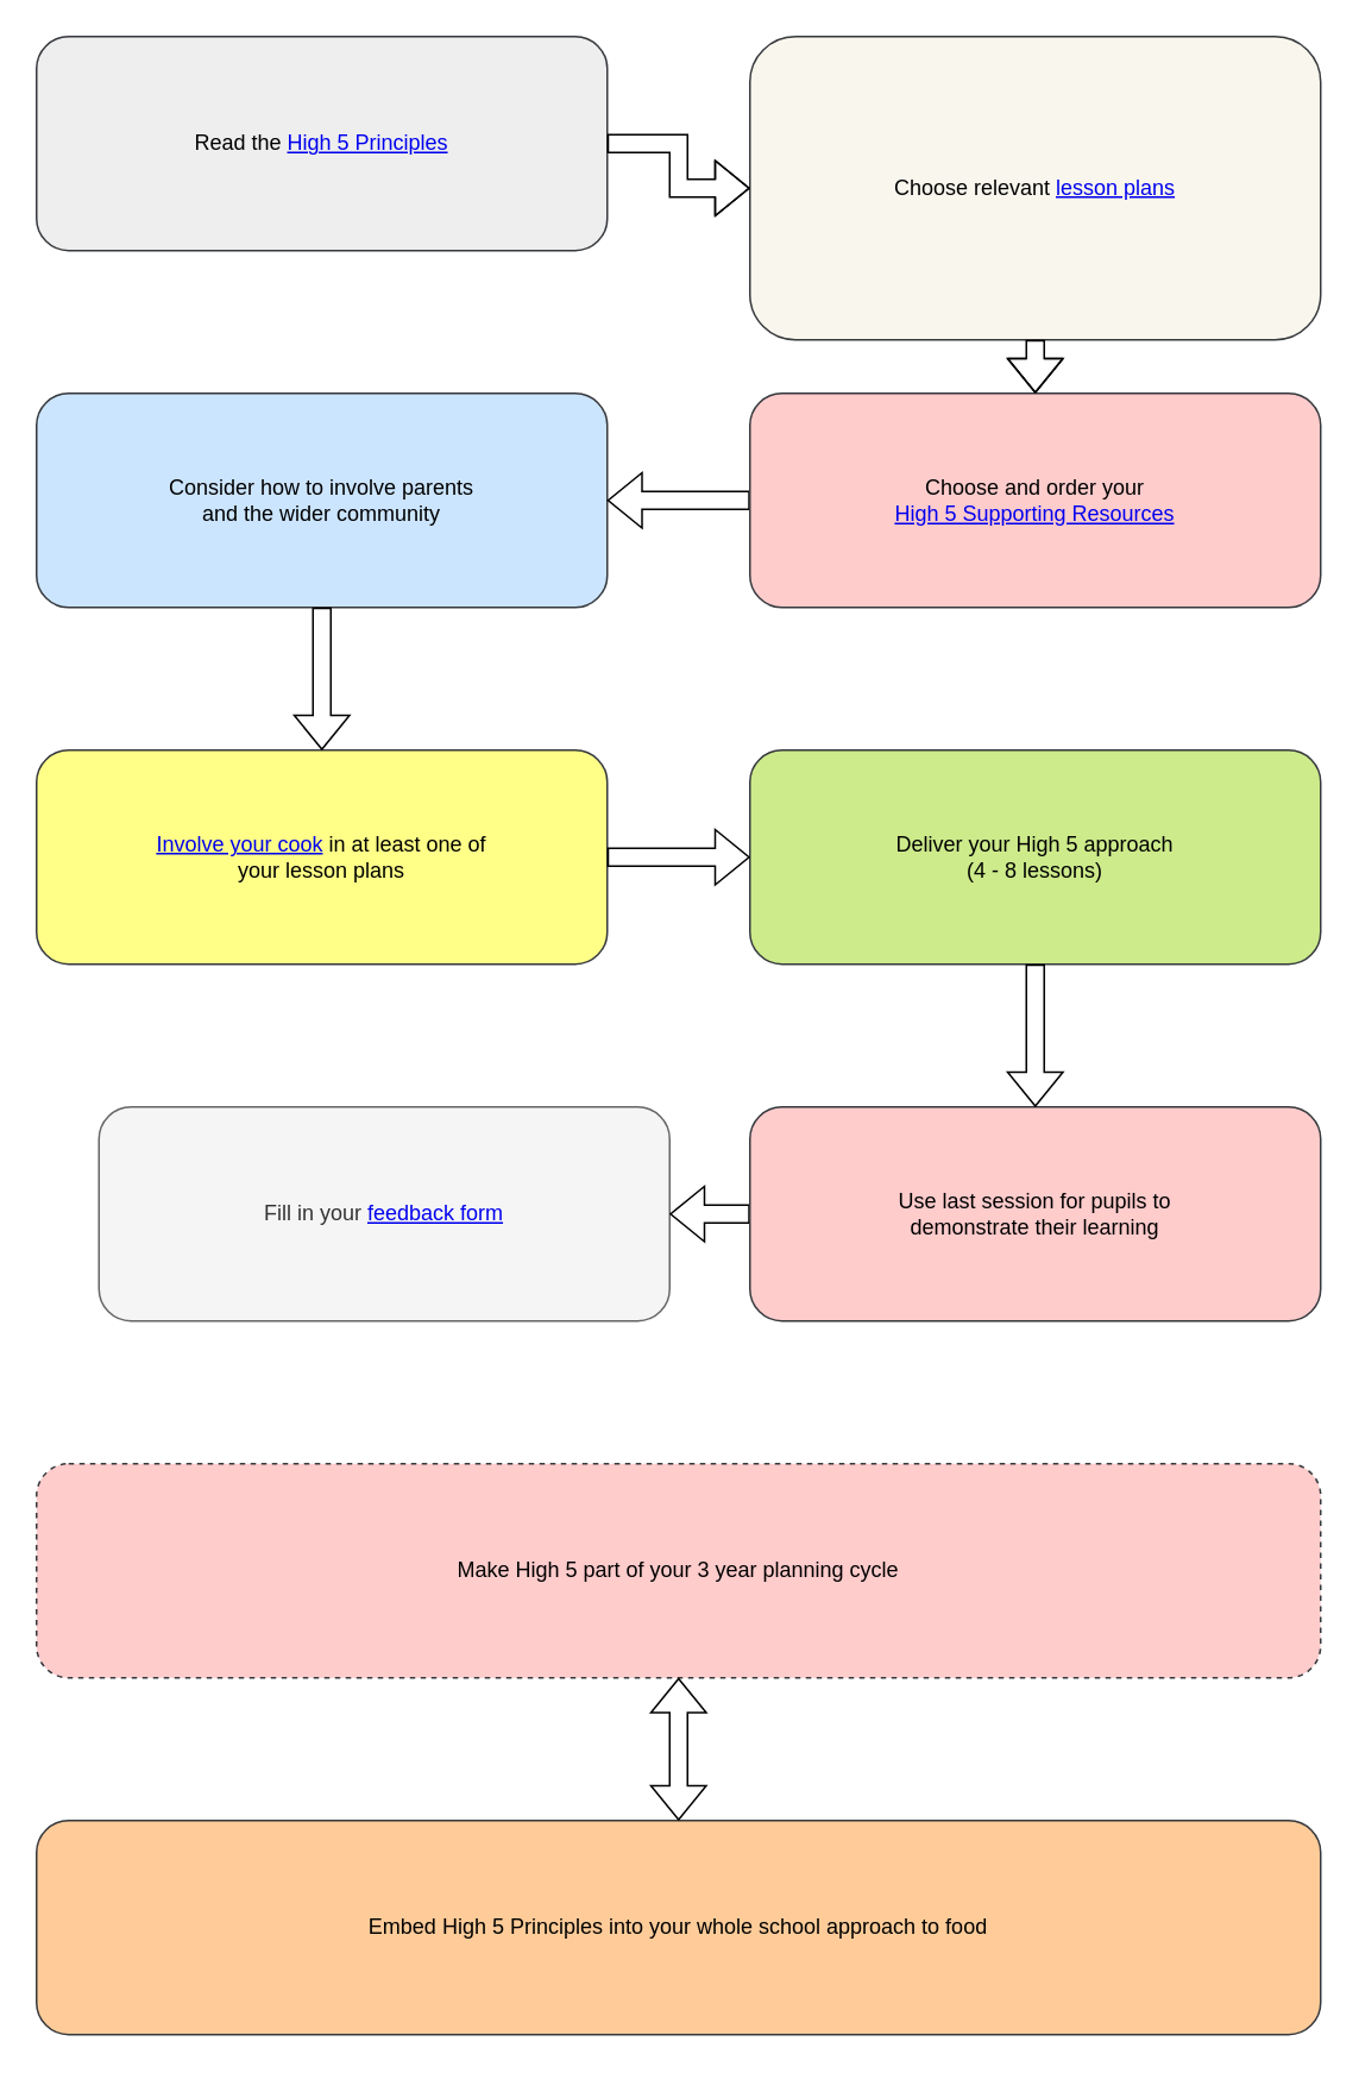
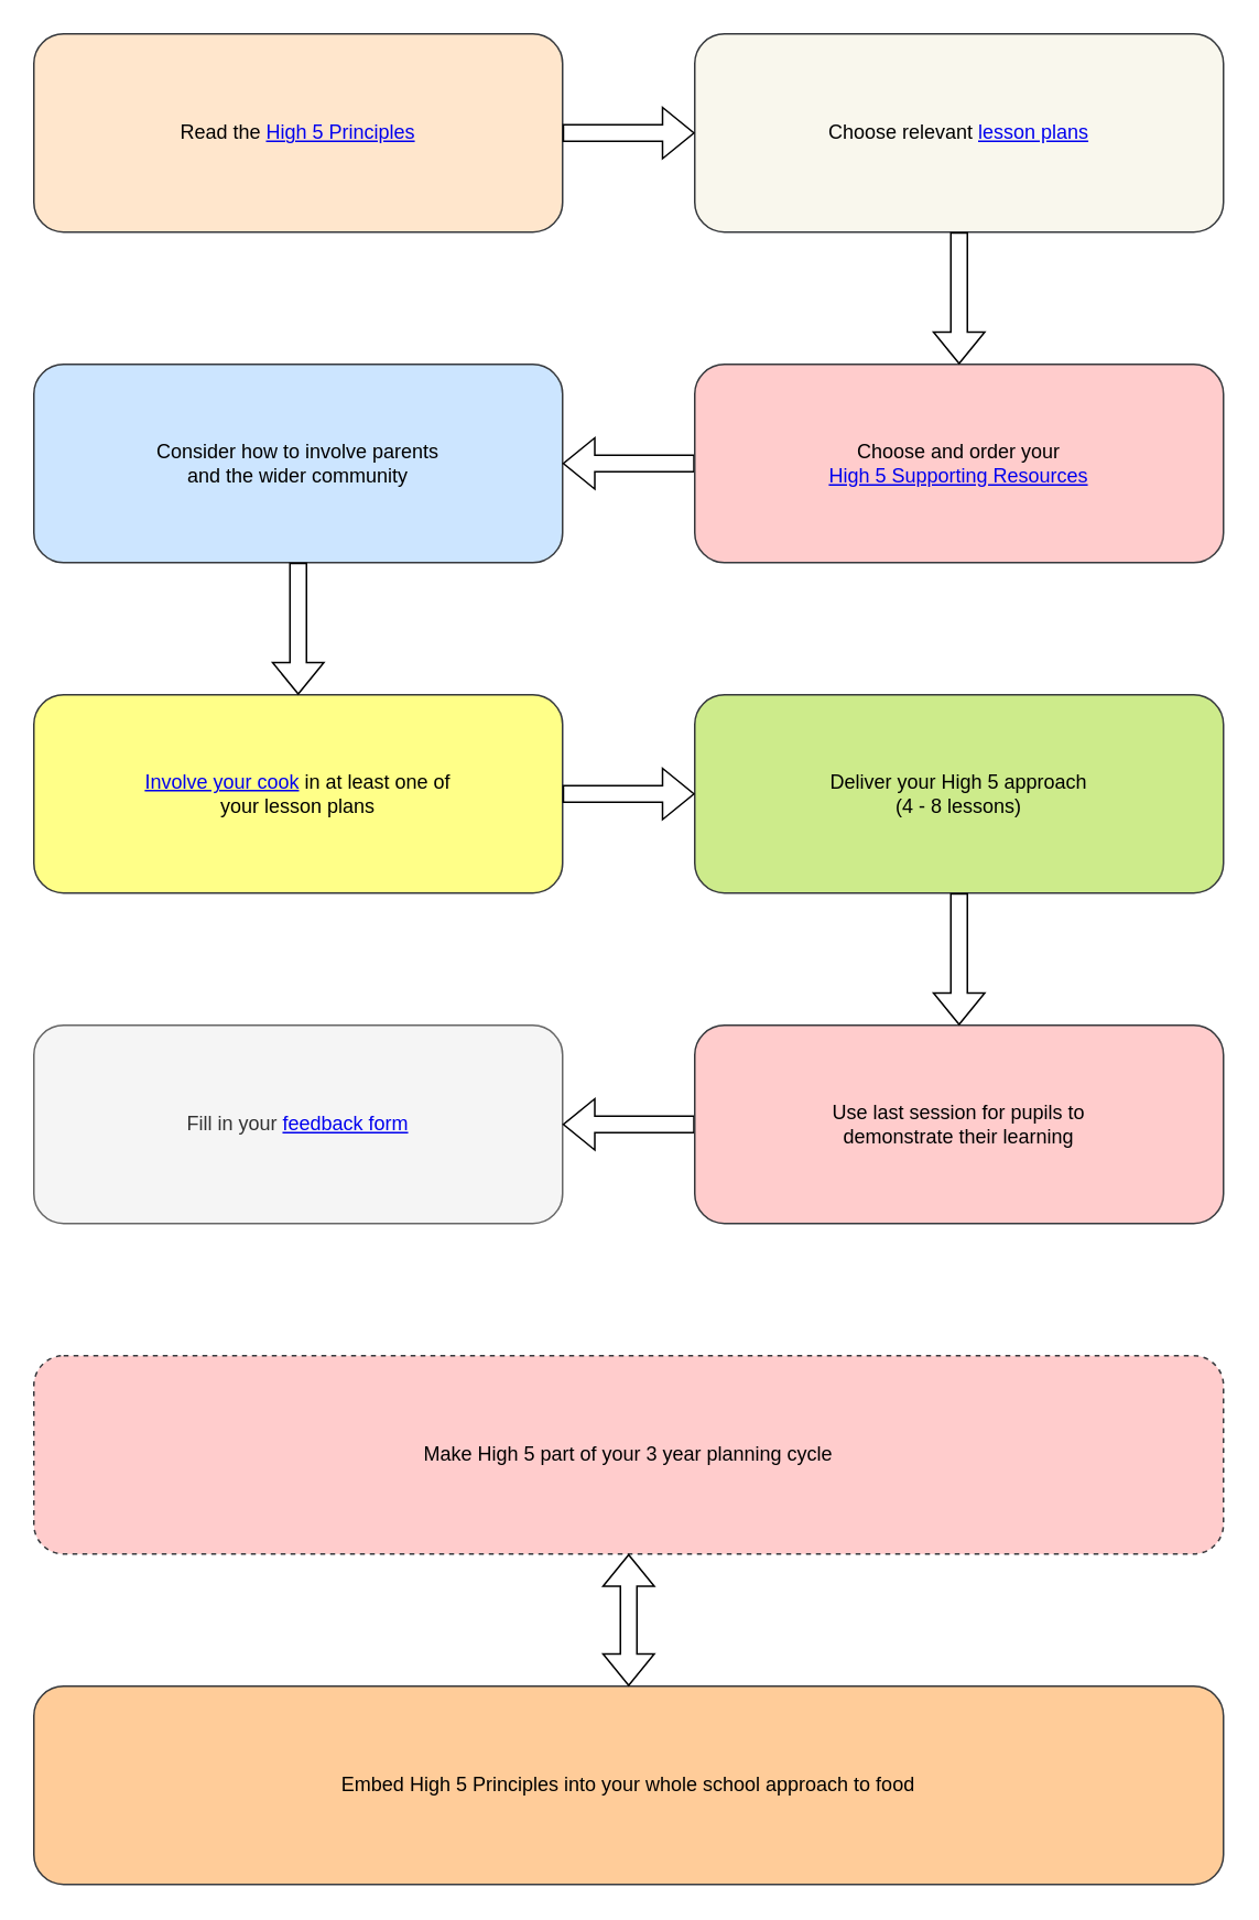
  <mxCell id="0" />
  <mxCell id="1" parent="0" />
- <mxCell id="2" value="Read the &lt;a href=&quot;https://www.highfive.scot.nhs.uk/toolkit/highfive-principles/&quot;&gt;High 5 Principles&lt;/a&gt;" style="rounded=1;whiteSpace=wrap;html=1;fillColor=#eeeeee;strokeColor=#36393d;" vertex="1" parent="1"><mxGeometry x="20" y="20" width="320" height="120" as="geometry" /></mxCell>
- <mxCell id="3" value="Choose relevant &lt;a href=&quot;https://www.highfive.scot.nhs.uk/toolkit/lesson-plans/&quot;&gt;lesson plans&lt;/a&gt;" style="rounded=1;whiteSpace=wrap;html=1;fillColor=#f9f7ed;strokeColor=#36393d;" vertex="1" parent="1"><mxGeometry x="420" y="20" width="320" height="170" as="geometry" /></mxCell>
+ <mxCell id="2" value="Read the &lt;a href=&quot;https://www.highfive.scot.nhs.uk/toolkit/highfive-principles/&quot;&gt;High 5 Principles&lt;/a&gt;" style="rounded=1;whiteSpace=wrap;html=1;fillColor=#ffe6cc;strokeColor=#36393d;" vertex="1" parent="1"><mxGeometry x="20" y="20" width="320" height="120" as="geometry" /></mxCell>
+ <mxCell id="3" value="Choose relevant &lt;a href=&quot;https://www.highfive.scot.nhs.uk/toolkit/lesson-plans/&quot;&gt;lesson plans&lt;/a&gt;" style="rounded=1;whiteSpace=wrap;html=1;fillColor=#f9f7ed;strokeColor=#36393d;" vertex="1" parent="1"><mxGeometry x="420" y="20" width="320" height="120" as="geometry" /></mxCell>
  <mxCell id="4" value="" style="edgeStyle=orthogonalEdgeStyle;rounded=0;orthogonalLoop=1;jettySize=auto;html=1;shape=flexArrow;" edge="1" parent="1" source="2" target="3"><mxGeometry relative="1" as="geometry" /></mxCell>
  <mxCell id="5" value="Consider how to involve parents&lt;br&gt;and the wider community" style="rounded=1;whiteSpace=wrap;html=1;fillColor=#cce5ff;strokeColor=#36393d;" vertex="1" parent="1"><mxGeometry x="20" y="220" width="320" height="120" as="geometry" /></mxCell>
  <mxCell id="6" value="" style="edgeStyle=orthogonalEdgeStyle;rounded=0;orthogonalLoop=1;jettySize=auto;html=1;shape=flexArrow;" edge="1" parent="1" source="7" target="5"><mxGeometry relative="1" as="geometry" /></mxCell>
  <mxCell id="7" value="Choose and order your &lt;br&gt;&lt;a href=&quot;https://www.highfive.scot.nhs.uk/toolkit/running-a-highfive-programme/high-5-resources/&quot;&gt;High 5 Supporting Resources&lt;/a&gt;" style="rounded=1;whiteSpace=wrap;html=1;fillColor=#ffcccc;strokeColor=#36393d;" vertex="1" parent="1"><mxGeometry x="420" y="220" width="320" height="120" as="geometry" /></mxCell>
  <mxCell id="8" value="" style="edgeStyle=orthogonalEdgeStyle;rounded=0;orthogonalLoop=1;jettySize=auto;html=1;shape=flexArrow;" edge="1" parent="1" source="3" target="7"><mxGeometry relative="1" as="geometry" /></mxCell>
  <mxCell id="9" value="&lt;a href=&quot;https://www.highfive.scot.nhs.uk/toolkit/running-a-highfive-programme/involving-your-cook/&quot;&gt;Involve your cook&lt;/a&gt; in at least one of &lt;br&gt;your lesson plans" style="rounded=1;whiteSpace=wrap;html=1;fillColor=#ffff88;strokeColor=#36393d;" vertex="1" parent="1"><mxGeometry x="20" y="420" width="320" height="120" as="geometry" /></mxCell>
  <mxCell id="10" value="" style="edgeStyle=orthogonalEdgeStyle;rounded=0;orthogonalLoop=1;jettySize=auto;html=1;shape=flexArrow;" edge="1" parent="1" source="5" target="9"><mxGeometry relative="1" as="geometry" /></mxCell>
  <mxCell id="11" value="Deliver your High 5 approach&lt;br&gt;(4 - 8 lessons)" style="rounded=1;whiteSpace=wrap;html=1;fillColor=#cdeb8b;strokeColor=#36393d;" vertex="1" parent="1"><mxGeometry x="420" y="420" width="320" height="120" as="geometry" /></mxCell>
  <mxCell id="12" value="" style="edgeStyle=orthogonalEdgeStyle;rounded=0;orthogonalLoop=1;jettySize=auto;html=1;shape=flexArrow;" edge="1" parent="1" source="9" target="11"><mxGeometry relative="1" as="geometry" /></mxCell>
- <mxCell id="13" value="Fill in your &lt;a href=&quot;https://www.highfive.scot.nhs.uk/toolkit/running-a-highfive-programme/feedback-form/&quot;&gt;feedback form&lt;/a&gt;" style="rounded=1;whiteSpace=wrap;html=1;fillColor=#f5f5f5;fontColor=#333333;strokeColor=#666666;" vertex="1" parent="1"><mxGeometry x="55" y="620" width="320" height="120" as="geometry" /></mxCell>
+ <mxCell id="13" value="Fill in your &lt;a href=&quot;https://www.highfive.scot.nhs.uk/toolkit/running-a-highfive-programme/feedback-form/&quot;&gt;feedback form&lt;/a&gt;" style="rounded=1;whiteSpace=wrap;html=1;fillColor=#f5f5f5;fontColor=#333333;strokeColor=#666666;" vertex="1" parent="1"><mxGeometry x="20" y="620" width="320" height="120" as="geometry" /></mxCell>
  <mxCell id="14" value="" style="edgeStyle=orthogonalEdgeStyle;rounded=0;orthogonalLoop=1;jettySize=auto;html=1;shape=flexArrow;" edge="1" parent="1" source="15" target="13"><mxGeometry relative="1" as="geometry" /></mxCell>
  <mxCell id="15" value="Use last session for pupils to &lt;br&gt;demonstrate their learning" style="rounded=1;whiteSpace=wrap;html=1;fillColor=#ffcccc;strokeColor=#36393d;" vertex="1" parent="1"><mxGeometry x="420" y="620" width="320" height="120" as="geometry" /></mxCell>
  <mxCell id="16" value="" style="edgeStyle=orthogonalEdgeStyle;rounded=0;orthogonalLoop=1;jettySize=auto;html=1;shape=flexArrow;" edge="1" parent="1" source="11" target="15"><mxGeometry relative="1" as="geometry" /></mxCell>
  <mxCell id="17" value="Make High 5 part of your 3 year planning cycle" style="rounded=1;whiteSpace=wrap;html=1;fillColor=#ffcccc;strokeColor=#36393d;dashed=1;" vertex="1" parent="1"><mxGeometry x="20" y="820" width="720" height="120" as="geometry" /></mxCell>
  <mxCell id="18" value="Embed High 5 Principles into your whole school approach to food" style="rounded=1;whiteSpace=wrap;html=1;fillColor=#ffcc99;strokeColor=#36393d;" vertex="1" parent="1"><mxGeometry x="20" y="1020" width="720" height="120" as="geometry" /></mxCell>
  <mxCell id="19" value="" style="edgeStyle=orthogonalEdgeStyle;rounded=0;orthogonalLoop=1;jettySize=auto;html=1;startArrow=classic;startFill=1;shape=flexArrow;" edge="1" parent="1" source="17" target="18"><mxGeometry relative="1" as="geometry" /></mxCell>
